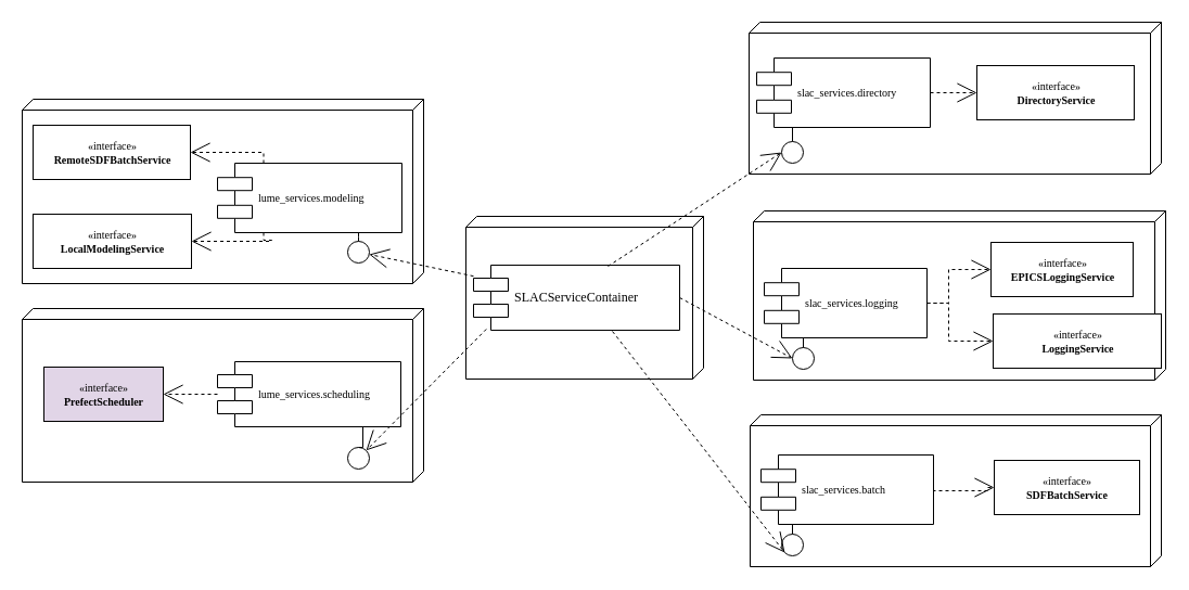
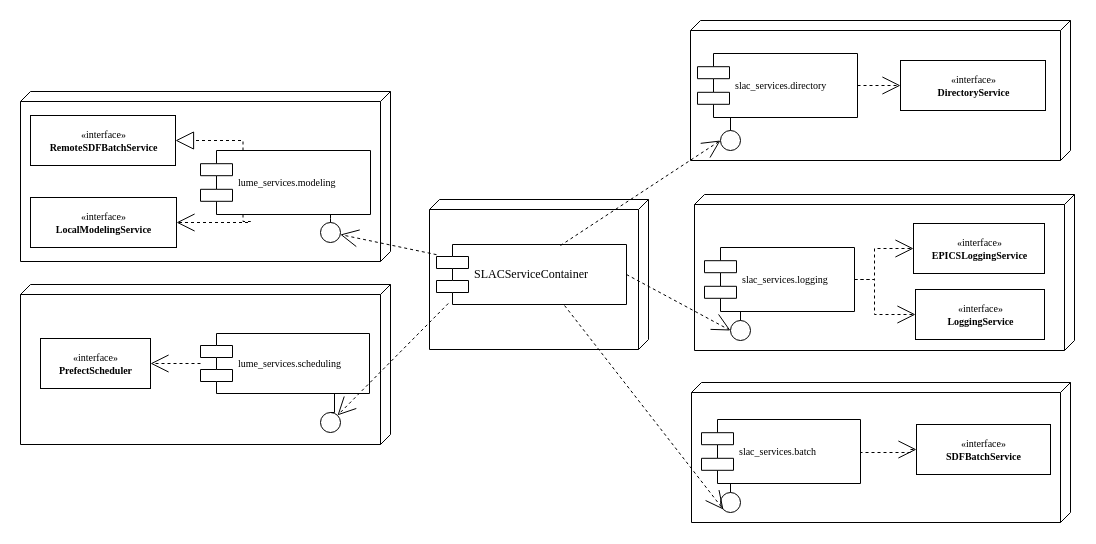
  <mxCell id="0" />
  <mxCell id="1" parent="0" />
  <mxCell id="2" value="" style="verticalAlign=top;align=left;spacingTop=8;spacingLeft=2;spacingRight=12;shape=cube;size=10;direction=south;fontStyle=4;html=1;rounded=0;shadow=0;comic=0;labelBackgroundColor=none;strokeWidth=1;fontFamily=Verdana;fontSize=12" parent="1" vertex="1"><mxGeometry x="20" y="91" width="370" height="170" as="geometry" /></mxCell>
  <mxCell id="3" value="" style="verticalAlign=top;align=left;spacingTop=8;spacingLeft=2;spacingRight=12;shape=cube;size=10;direction=south;fontStyle=4;html=1;rounded=0;shadow=0;comic=0;labelBackgroundColor=none;strokeWidth=1;fontFamily=Verdana;fontSize=12" parent="1" vertex="1"><mxGeometry x="20" y="284" width="370" height="160" as="geometry" /></mxCell>
  <mxCell id="4" value="" style="verticalAlign=top;align=left;spacingTop=8;spacingLeft=2;spacingRight=12;shape=cube;size=10;direction=south;fontStyle=4;html=1;rounded=0;shadow=0;comic=0;labelBackgroundColor=none;strokeWidth=1;fontFamily=Verdana;fontSize=12" parent="1" vertex="1"><mxGeometry x="429" y="199" width="219" height="150" as="geometry" /></mxCell>
  <mxCell id="5" value="&lt;div&gt;&lt;font style=&quot;font-size: 10px&quot;&gt;«interface»&lt;br&gt;&lt;/font&gt;&lt;/div&gt;&lt;div style=&quot;font-size: 10px&quot;&gt;&lt;b&gt;LocalModelingService&lt;/b&gt;&lt;br&gt;&lt;/div&gt;" style="html=1;rounded=0;shadow=0;comic=0;labelBackgroundColor=none;strokeWidth=1;fontFamily=Verdana;fontSize=12;align=center;" parent="1" vertex="1"><mxGeometry x="30" y="197" width="146" height="50" as="geometry" /></mxCell>
  <mxCell id="6" value="&lt;font style=&quot;font-size: 10px&quot;&gt;lume_services.modeling&lt;/font&gt;" style="shape=component;align=left;spacingLeft=36;rounded=0;shadow=0;comic=0;labelBackgroundColor=none;strokeWidth=1;fontFamily=Verdana;fontSize=12;html=1;" parent="1" vertex="1"><mxGeometry x="200" y="150" width="170" height="64" as="geometry" /></mxCell>
  <mxCell id="7" value="" style="ellipse;whiteSpace=wrap;html=1;rounded=0;shadow=0;comic=0;labelBackgroundColor=none;strokeWidth=1;fontFamily=Verdana;fontSize=12;align=center;" parent="1" vertex="1"><mxGeometry x="320" y="222" width="20" height="20" as="geometry" /></mxCell>
  <mxCell id="8" value="&lt;font style=&quot;font-size: 10px&quot;&gt;lume_services.scheduling&lt;/font&gt;" style="shape=component;align=left;spacingLeft=36;rounded=0;shadow=0;comic=0;labelBackgroundColor=none;strokeWidth=1;fontFamily=Verdana;fontSize=12;html=1;" parent="1" vertex="1"><mxGeometry x="200" y="333" width="169" height="60" as="geometry" /></mxCell>
- <mxCell id="9" value="&lt;div&gt;&lt;font style=&quot;font-size: 10px&quot;&gt;«interface»&lt;br&gt;&lt;/font&gt;&lt;/div&gt;&lt;div style=&quot;font-size: 10px&quot;&gt;&lt;b&gt;PrefectScheduler&lt;/b&gt;&lt;br&gt;&lt;/div&gt;" style="html=1;rounded=0;shadow=0;comic=0;labelBackgroundColor=none;strokeWidth=1;fontFamily=Verdana;fontSize=12;align=center;fillColor=#e1d5e7;" parent="1" vertex="1"><mxGeometry x="40" y="338" width="110" height="50" as="geometry" /></mxCell>
+ <mxCell id="9" value="&lt;div&gt;&lt;font style=&quot;font-size: 10px&quot;&gt;«interface»&lt;br&gt;&lt;/font&gt;&lt;/div&gt;&lt;div style=&quot;font-size: 10px&quot;&gt;&lt;b&gt;PrefectScheduler&lt;/b&gt;&lt;br&gt;&lt;/div&gt;" style="html=1;rounded=0;shadow=0;comic=0;labelBackgroundColor=none;strokeWidth=1;fontFamily=Verdana;fontSize=12;align=center;" parent="1" vertex="1"><mxGeometry x="40" y="338" width="110" height="50" as="geometry" /></mxCell>
  <mxCell id="10" value="" style="ellipse;whiteSpace=wrap;html=1;rounded=0;shadow=0;comic=0;labelBackgroundColor=none;strokeWidth=1;fontFamily=Verdana;fontSize=12;align=center;" parent="1" vertex="1"><mxGeometry x="320" y="412" width="20" height="20" as="geometry" /></mxCell>
  <mxCell id="11" value="SLACServiceContainer" style="shape=component;align=left;spacingLeft=36;rounded=0;shadow=0;comic=0;labelBackgroundColor=none;strokeWidth=1;fontFamily=Verdana;fontSize=12;html=1;" parent="1" vertex="1"><mxGeometry x="436" y="244" width="190" height="60" as="geometry" /></mxCell>
  <mxCell id="12" style="edgeStyle=none;rounded=0;html=1;dashed=1;labelBackgroundColor=none;startArrow=none;startFill=0;startSize=8;endArrow=open;endFill=0;endSize=16;fontFamily=Verdana;fontSize=12;" parent="1" source="11" target="7" edge="1"><mxGeometry relative="1" as="geometry" /></mxCell>
  <mxCell id="13" style="edgeStyle=none;rounded=0;html=1;dashed=1;labelBackgroundColor=none;startArrow=none;startFill=0;startSize=8;endArrow=open;endFill=0;endSize=16;fontFamily=Verdana;fontSize=12;exitX=0.062;exitY=0.983;exitDx=0;exitDy=0;exitPerimeter=0;" parent="1" source="11" target="10" edge="1"><mxGeometry relative="1" as="geometry"><mxPoint x="550" y="265" as="sourcePoint" /></mxGeometry></mxCell>
  <mxCell id="14" style="edgeStyle=elbowEdgeStyle;rounded=0;html=1;labelBackgroundColor=none;startArrow=none;startFill=0;startSize=8;endArrow=none;endFill=0;endSize=16;fontFamily=Verdana;fontSize=12;entryX=0.814;entryY=1;entryDx=0;entryDy=0;entryPerimeter=0;exitX=0.5;exitY=0;exitDx=0;exitDy=0;" parent="1" source="10" target="8" edge="1"><mxGeometry relative="1" as="geometry" /></mxCell>
  <mxCell id="15" style="edgeStyle=elbowEdgeStyle;rounded=0;html=1;labelBackgroundColor=none;startArrow=none;startFill=0;startSize=8;endArrow=none;endFill=0;endSize=16;fontFamily=Verdana;fontSize=12;" parent="1" source="7" target="6" edge="1"><mxGeometry relative="1" as="geometry" /></mxCell>
  <mxCell id="16" style="edgeStyle=orthogonalEdgeStyle;rounded=0;html=1;labelBackgroundColor=none;startArrow=none;startFill=0;startSize=8;endArrow=open;endFill=0;endSize=16;fontFamily=Verdana;fontSize=12;dashed=1;exitX=0.25;exitY=1;exitDx=0;exitDy=0;entryX=1;entryY=0.5;entryDx=0;entryDy=0;" parent="1" source="6" target="5" edge="1"><mxGeometry relative="1" as="geometry"><Array as="points"><mxPoint x="243" y="221" /><mxPoint x="250" y="221" /><mxPoint x="250" y="222" /></Array><mxPoint x="180" y="221" as="targetPoint" /></mxGeometry></mxCell>
  <mxCell id="17" style="edgeStyle=orthogonalEdgeStyle;rounded=0;html=1;dashed=1;labelBackgroundColor=none;startArrow=none;startFill=0;startSize=8;endArrow=open;endFill=0;endSize=16;fontFamily=Verdana;fontSize=12;" parent="1" source="8" target="9" edge="1"><mxGeometry relative="1" as="geometry" /></mxCell>
  <mxCell id="18" value="&lt;div&gt;&lt;font style=&quot;font-size: 10px&quot;&gt;«interface»&lt;b&gt;&lt;br&gt;&lt;/b&gt;&lt;/font&gt;&lt;/div&gt;&lt;div style=&quot;font-size: 10px&quot;&gt;&lt;font style=&quot;font-size: 10px&quot;&gt;&lt;b&gt;Remote&lt;/b&gt;&lt;/font&gt;&lt;b&gt;&lt;font style=&quot;font-size: 10px&quot; size=&quot;3&quot;&gt;SDFBatchService&lt;/font&gt;&lt;br&gt;&lt;/b&gt;&lt;/div&gt;" style="html=1;rounded=0;shadow=0;comic=0;labelBackgroundColor=none;strokeWidth=1;fontFamily=Verdana;fontSize=12;align=center;" parent="1" vertex="1"><mxGeometry x="30" y="115" width="145" height="50" as="geometry" /></mxCell>
- <mxCell id="19" style="edgeStyle=orthogonalEdgeStyle;rounded=0;html=1;labelBackgroundColor=none;startArrow=none;startFill=0;startSize=8;endArrow=open;endFill=0;endSize=16;fontFamily=Verdana;fontSize=12;dashed=1;entryX=1;entryY=0.5;entryDx=0;entryDy=0;exitX=0.25;exitY=0;exitDx=0;exitDy=0;" parent="1" source="6" target="18" edge="1"><mxGeometry relative="1" as="geometry"><Array as="points" /><mxPoint x="350" y="195" as="sourcePoint" /><mxPoint x="270" y="221" as="targetPoint" /></mxGeometry></mxCell>
+ <mxCell id="19" style="edgeStyle=orthogonalEdgeStyle;rounded=0;html=1;labelBackgroundColor=none;startArrow=none;startFill=0;startSize=8;endArrow=block;endFill=0;endSize=16;fontFamily=Verdana;fontSize=12;dashed=1;entryX=1;entryY=0.5;entryDx=0;entryDy=0;exitX=0.25;exitY=0;exitDx=0;exitDy=0;" parent="1" source="6" target="18" edge="1"><mxGeometry relative="1" as="geometry"><Array as="points" /><mxPoint x="350" y="195" as="sourcePoint" /><mxPoint x="270" y="221" as="targetPoint" /></mxGeometry></mxCell>
  <mxCell id="20" value="" style="verticalAlign=top;align=left;spacingTop=8;spacingLeft=2;spacingRight=12;shape=cube;size=10;direction=south;fontStyle=4;html=1;rounded=0;shadow=0;comic=0;labelBackgroundColor=none;strokeWidth=1;fontFamily=Verdana;fontSize=12" vertex="1" parent="1"><mxGeometry x="690" y="20" width="380" height="140" as="geometry" /></mxCell>
  <mxCell id="21" value="&lt;font style=&quot;font-size: 10px&quot;&gt;slac_services.direc&lt;font style=&quot;font-size: 10px&quot;&gt;tor&lt;/font&gt;&lt;/font&gt;&lt;font style=&quot;font-size: 10px&quot;&gt;y&lt;/font&gt;" style="shape=component;align=left;spacingLeft=36;rounded=0;shadow=0;comic=0;labelBackgroundColor=none;strokeWidth=1;fontFamily=Verdana;fontSize=12;html=1;" vertex="1" parent="1"><mxGeometry x="697" y="53" width="160" height="64" as="geometry" /></mxCell>
  <mxCell id="22" value="" style="ellipse;whiteSpace=wrap;html=1;rounded=0;shadow=0;comic=0;labelBackgroundColor=none;strokeWidth=1;fontFamily=Verdana;fontSize=12;align=center;" vertex="1" parent="1"><mxGeometry x="720" y="130" width="20" height="20" as="geometry" /></mxCell>
  <mxCell id="23" style="edgeStyle=elbowEdgeStyle;rounded=0;html=1;labelBackgroundColor=none;startArrow=none;startFill=0;startSize=8;endArrow=none;endFill=0;endSize=16;fontFamily=Verdana;fontSize=12;" edge="1" parent="1" source="22" target="21"><mxGeometry relative="1" as="geometry" /></mxCell>
  <mxCell id="24" style="edgeStyle=orthogonalEdgeStyle;rounded=0;html=1;labelBackgroundColor=none;startArrow=none;startFill=0;startSize=8;endArrow=open;endFill=0;endSize=16;fontFamily=Verdana;fontSize=12;dashed=1;exitX=1;exitY=0.5;exitDx=0;exitDy=0;entryX=0;entryY=0.5;entryDx=0;entryDy=0;" edge="1" parent="1" source="21" target="25"><mxGeometry relative="1" as="geometry"><Array as="points" /><mxPoint x="980" y="105" as="targetPoint" /></mxGeometry></mxCell>
  <mxCell id="25" value="&lt;div&gt;&lt;font style=&quot;font-size: 10px&quot;&gt;«interface»&lt;b&gt;&lt;br&gt;&lt;/b&gt;&lt;/font&gt;&lt;/div&gt;&lt;div style=&quot;font-size: 10px&quot;&gt;&lt;b&gt;&lt;font style=&quot;font-size: 10px&quot; size=&quot;3&quot;&gt;DirectoryService&lt;/font&gt;&lt;br&gt;&lt;/b&gt;&lt;/div&gt;" style="html=1;rounded=0;shadow=0;comic=0;labelBackgroundColor=none;strokeWidth=1;fontFamily=Verdana;fontSize=12;align=center;" vertex="1" parent="1"><mxGeometry x="900" y="60" width="145" height="50" as="geometry" /></mxCell>
  <mxCell id="26" value="" style="verticalAlign=top;align=left;spacingTop=8;spacingLeft=2;spacingRight=12;shape=cube;size=10;direction=south;fontStyle=4;html=1;rounded=0;shadow=0;comic=0;labelBackgroundColor=none;strokeWidth=1;fontFamily=Verdana;fontSize=12" vertex="1" parent="1"><mxGeometry x="694" y="194" width="380" height="156" as="geometry" /></mxCell>
  <mxCell id="27" value="&lt;font style=&quot;font-size: 10px&quot;&gt;slac_services.logging&lt;/font&gt;&lt;font style=&quot;font-size: 10px&quot;&gt;&lt;/font&gt;" style="shape=component;align=left;spacingLeft=36;rounded=0;shadow=0;comic=0;labelBackgroundColor=none;strokeWidth=1;fontFamily=Verdana;fontSize=12;html=1;" vertex="1" parent="1"><mxGeometry x="704" y="247" width="150" height="64" as="geometry" /></mxCell>
  <mxCell id="28" value="" style="ellipse;whiteSpace=wrap;html=1;rounded=0;shadow=0;comic=0;labelBackgroundColor=none;strokeWidth=1;fontFamily=Verdana;fontSize=12;align=center;" vertex="1" parent="1"><mxGeometry x="730" y="320" width="20" height="20" as="geometry" /></mxCell>
  <mxCell id="29" style="edgeStyle=elbowEdgeStyle;rounded=0;html=1;labelBackgroundColor=none;startArrow=none;startFill=0;startSize=8;endArrow=none;endFill=0;endSize=16;fontFamily=Verdana;fontSize=12;" edge="1" parent="1" source="28" target="27"><mxGeometry relative="1" as="geometry" /></mxCell>
  <mxCell id="30" style="edgeStyle=orthogonalEdgeStyle;rounded=0;html=1;labelBackgroundColor=none;startArrow=none;startFill=0;startSize=8;endArrow=open;endFill=0;endSize=16;fontFamily=Verdana;fontSize=12;dashed=1;exitX=1;exitY=0.5;exitDx=0;exitDy=0;entryX=0;entryY=0.5;entryDx=0;entryDy=0;" edge="1" parent="1" source="27" target="31"><mxGeometry relative="1" as="geometry"><Array as="points"><mxPoint x="874" y="279" /><mxPoint x="874" y="248" /></Array><mxPoint x="974" y="299" as="targetPoint" /></mxGeometry></mxCell>
  <mxCell id="31" value="&lt;div&gt;&lt;font style=&quot;font-size: 10px&quot;&gt;«interface»&lt;b&gt;&lt;br&gt;&lt;/b&gt;&lt;/font&gt;&lt;/div&gt;&lt;div style=&quot;font-size: 10px&quot;&gt;&lt;b&gt;&lt;font style=&quot;font-size: 10px&quot; size=&quot;3&quot;&gt;EPICSLoggingService&lt;/font&gt;&lt;br&gt;&lt;/b&gt;&lt;/div&gt;" style="html=1;rounded=0;shadow=0;comic=0;labelBackgroundColor=none;strokeWidth=1;fontFamily=Verdana;fontSize=12;align=center;" vertex="1" parent="1"><mxGeometry x="913" y="223" width="131" height="50" as="geometry" /></mxCell>
- <mxCell id="32" value="&lt;div&gt;&lt;font style=&quot;font-size: 10px&quot;&gt;«interface»&lt;b&gt;&lt;br&gt;&lt;/b&gt;&lt;/font&gt;&lt;/div&gt;&lt;div style=&quot;font-size: 10px&quot;&gt;&lt;b&gt;&lt;font style=&quot;font-size: 10px&quot; size=&quot;3&quot;&gt;LoggingService&lt;/font&gt;&lt;br&gt;&lt;/b&gt;&lt;/div&gt;" style="html=1;rounded=0;shadow=0;comic=0;labelBackgroundColor=none;strokeWidth=1;fontFamily=Verdana;fontSize=12;align=center;" vertex="1" parent="1"><mxGeometry x="915" y="289" width="155" height="50" as="geometry" /></mxCell>
+ <mxCell id="32" value="&lt;div&gt;&lt;font style=&quot;font-size: 10px&quot;&gt;«interface»&lt;b&gt;&lt;br&gt;&lt;/b&gt;&lt;/font&gt;&lt;/div&gt;&lt;div style=&quot;font-size: 10px&quot;&gt;&lt;b&gt;&lt;font style=&quot;font-size: 10px&quot; size=&quot;3&quot;&gt;LoggingService&lt;/font&gt;&lt;br&gt;&lt;/b&gt;&lt;/div&gt;" style="html=1;rounded=0;shadow=0;comic=0;labelBackgroundColor=none;strokeWidth=1;fontFamily=Verdana;fontSize=12;align=center;" vertex="1" parent="1"><mxGeometry x="915" y="289" width="129" height="50" as="geometry" /></mxCell>
  <mxCell id="33" style="edgeStyle=orthogonalEdgeStyle;rounded=0;html=1;labelBackgroundColor=none;startArrow=none;startFill=0;startSize=8;endArrow=open;endFill=0;endSize=16;fontFamily=Verdana;fontSize=12;dashed=1;exitX=1;exitY=0.5;exitDx=0;exitDy=0;entryX=0;entryY=0.5;entryDx=0;entryDy=0;" edge="1" parent="1" source="27" target="32"><mxGeometry relative="1" as="geometry"><Array as="points"><mxPoint x="874" y="279" /><mxPoint x="874" y="314" /></Array><mxPoint x="953" y="258" as="targetPoint" /><mxPoint x="924" y="289" as="sourcePoint" /></mxGeometry></mxCell>
  <mxCell id="34" value="" style="verticalAlign=top;align=left;spacingTop=8;spacingLeft=2;spacingRight=12;shape=cube;size=10;direction=south;fontStyle=4;html=1;rounded=0;shadow=0;comic=0;labelBackgroundColor=none;strokeWidth=1;fontFamily=Verdana;fontSize=12" vertex="1" parent="1"><mxGeometry x="691" y="382" width="379" height="140" as="geometry" /></mxCell>
  <mxCell id="35" value="&lt;font style=&quot;font-size: 10px&quot;&gt;slac_services.batch&lt;/font&gt;" style="shape=component;align=left;spacingLeft=36;rounded=0;shadow=0;comic=0;labelBackgroundColor=none;strokeWidth=1;fontFamily=Verdana;fontSize=12;html=1;" vertex="1" parent="1"><mxGeometry x="701" y="419" width="159" height="64" as="geometry" /></mxCell>
  <mxCell id="36" value="" style="ellipse;whiteSpace=wrap;html=1;rounded=0;shadow=0;comic=0;labelBackgroundColor=none;strokeWidth=1;fontFamily=Verdana;fontSize=12;align=center;" vertex="1" parent="1"><mxGeometry x="720" y="492" width="20" height="20" as="geometry" /></mxCell>
  <mxCell id="37" style="edgeStyle=elbowEdgeStyle;rounded=0;html=1;labelBackgroundColor=none;startArrow=none;startFill=0;startSize=8;endArrow=none;endFill=0;endSize=16;fontFamily=Verdana;fontSize=12;" edge="1" parent="1" source="36" target="35"><mxGeometry relative="1" as="geometry" /></mxCell>
  <mxCell id="38" style="edgeStyle=orthogonalEdgeStyle;rounded=0;html=1;labelBackgroundColor=none;startArrow=none;startFill=0;startSize=8;endArrow=open;endFill=0;endSize=16;fontFamily=Verdana;fontSize=12;dashed=1;exitX=1;exitY=0.5;exitDx=0;exitDy=0;entryX=0;entryY=0.5;entryDx=0;entryDy=0;" edge="1" parent="1" source="35" target="39"><mxGeometry relative="1" as="geometry"><Array as="points"><mxPoint x="860" y="452" /><mxPoint x="910" y="452" /><mxPoint x="910" y="449" /></Array><mxPoint x="930" y="452" as="targetPoint" /></mxGeometry></mxCell>
  <mxCell id="39" value="&lt;div&gt;&lt;font style=&quot;font-size: 10px&quot;&gt;«interface»&lt;b&gt;&lt;br&gt;&lt;/b&gt;&lt;/font&gt;&lt;/div&gt;&lt;div style=&quot;font-size: 10px&quot;&gt;&lt;b&gt;&lt;font style=&quot;font-size: 10px&quot; size=&quot;3&quot;&gt;SDFBatchService&lt;/font&gt;&lt;br&gt;&lt;/b&gt;&lt;/div&gt;" style="html=1;rounded=0;shadow=0;comic=0;labelBackgroundColor=none;strokeWidth=1;fontFamily=Verdana;fontSize=12;align=center;" vertex="1" parent="1"><mxGeometry x="916" y="424" width="134" height="50" as="geometry" /></mxCell>
  <mxCell id="40" style="edgeStyle=none;rounded=0;html=1;dashed=1;labelBackgroundColor=none;startArrow=none;startFill=0;startSize=8;endArrow=open;endFill=0;endSize=16;fontFamily=Verdana;fontSize=12;entryX=0;entryY=1;entryDx=0;entryDy=0;exitX=0.674;exitY=1.017;exitDx=0;exitDy=0;exitPerimeter=0;" edge="1" parent="1" source="11" target="36"><mxGeometry relative="1" as="geometry"><mxPoint x="457.78" y="312.98" as="sourcePoint" /><mxPoint x="347.011" y="424.869" as="targetPoint" /></mxGeometry></mxCell>
  <mxCell id="41" style="edgeStyle=none;rounded=0;html=1;dashed=1;labelBackgroundColor=none;startArrow=none;startFill=0;startSize=8;endArrow=open;endFill=0;endSize=16;fontFamily=Verdana;fontSize=12;entryX=0;entryY=0.5;entryDx=0;entryDy=0;" edge="1" parent="1" target="22"><mxGeometry relative="1" as="geometry"><mxPoint x="560" y="245" as="sourcePoint" /><mxPoint x="732.929" y="470.071" as="targetPoint" /></mxGeometry></mxCell>
  <mxCell id="42" style="edgeStyle=none;rounded=0;html=1;dashed=1;labelBackgroundColor=none;startArrow=none;startFill=0;startSize=8;endArrow=open;endFill=0;endSize=16;fontFamily=Verdana;fontSize=12;entryX=0;entryY=0.5;entryDx=0;entryDy=0;exitX=1;exitY=0.5;exitDx=0;exitDy=0;" edge="1" parent="1" source="11" target="28"><mxGeometry relative="1" as="geometry"><mxPoint x="446" y="264.149" as="sourcePoint" /><mxPoint x="349.789" y="244.045" as="targetPoint" /></mxGeometry></mxCell>
